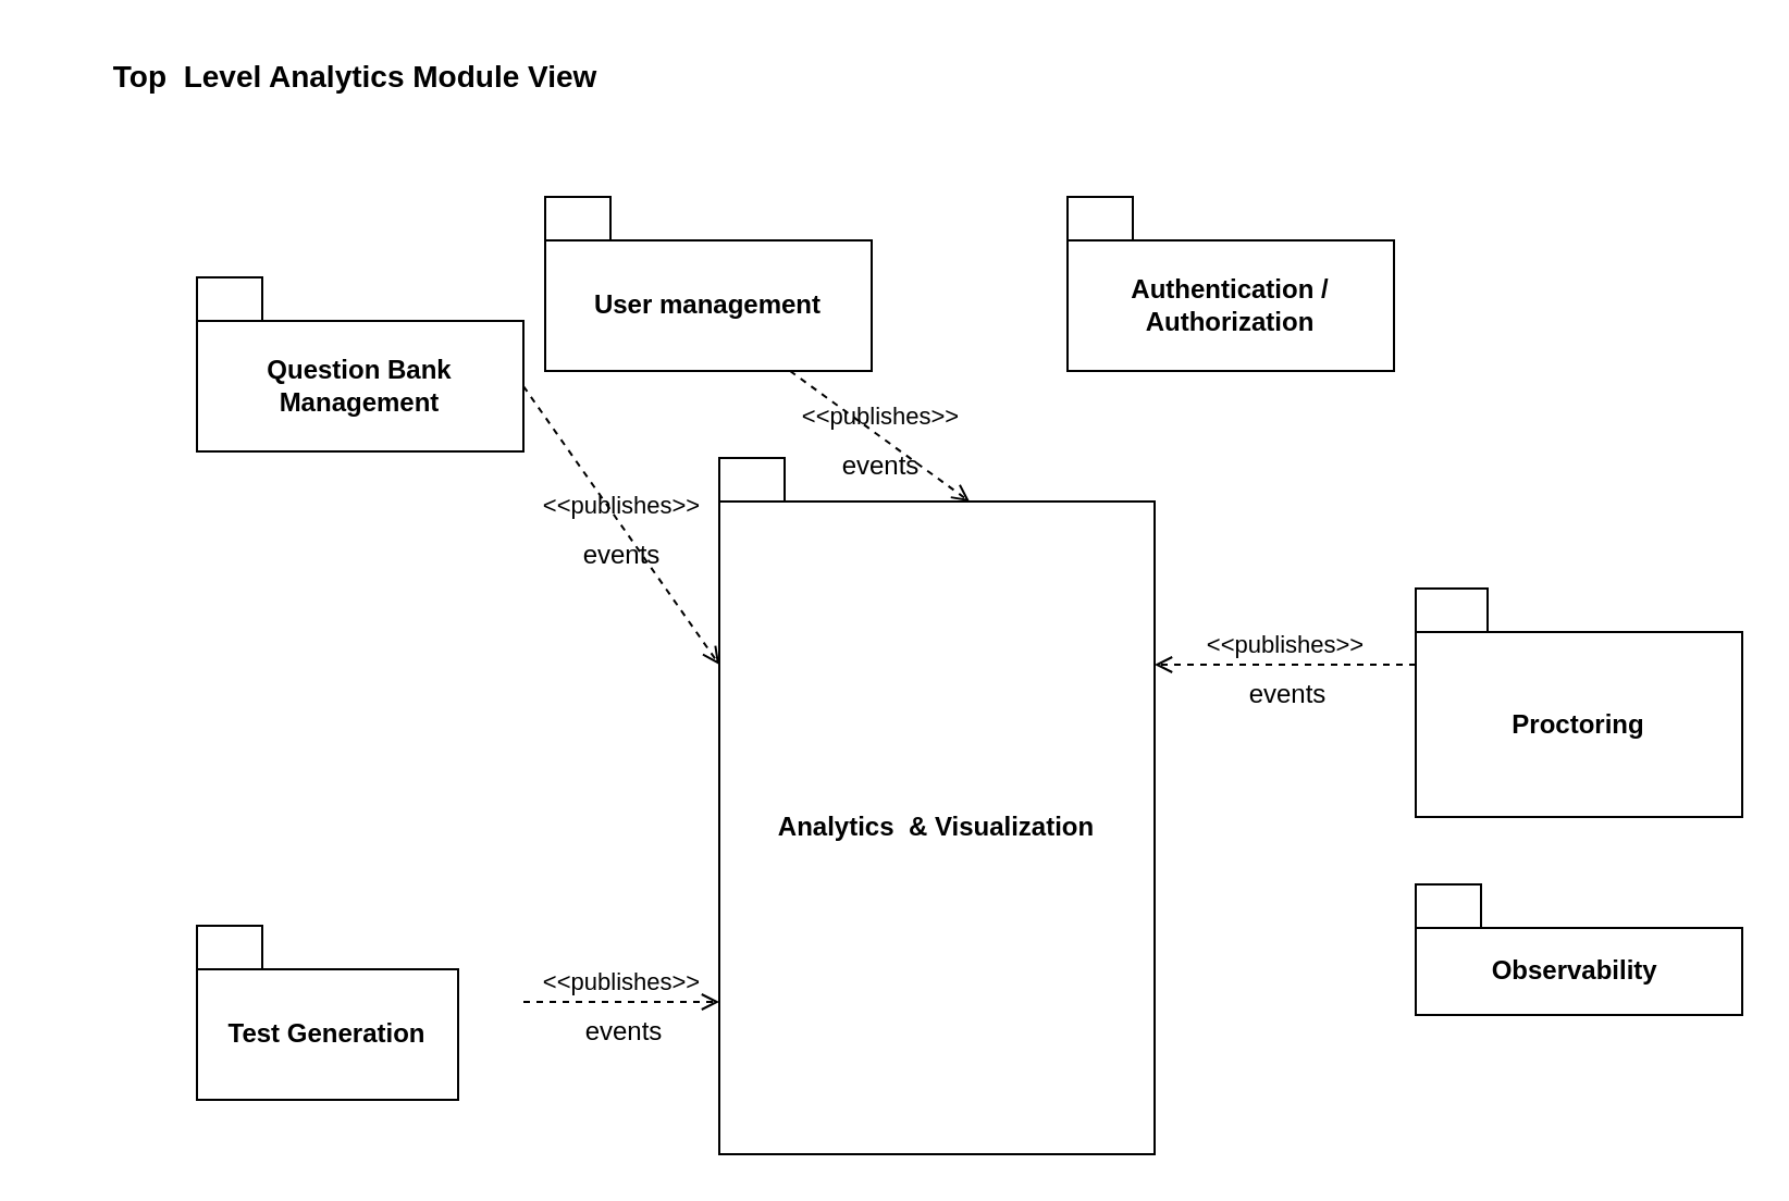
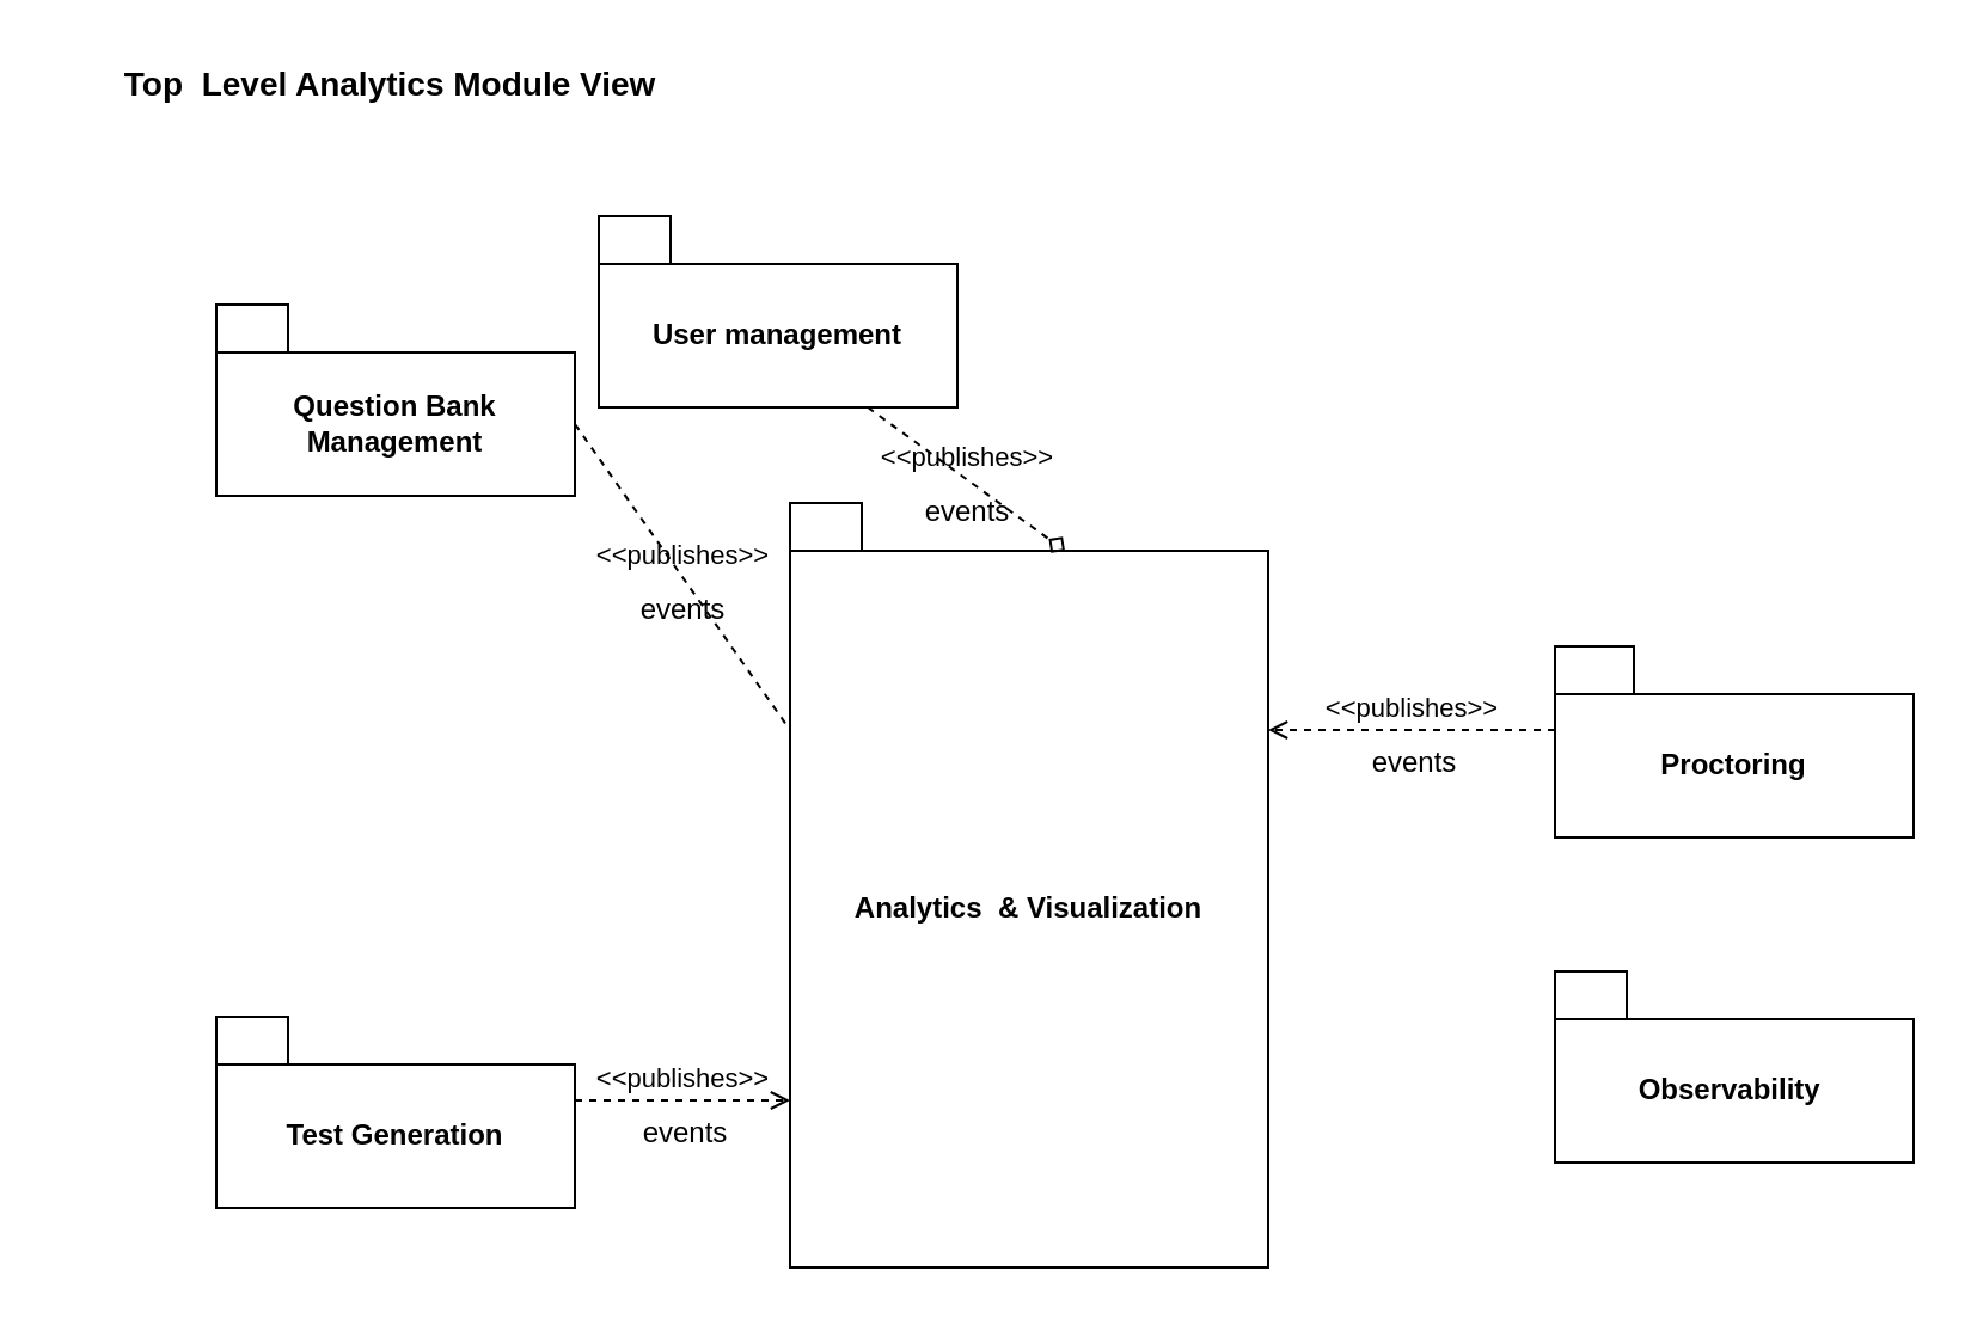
  <mxCell id="0" />
  <mxCell id="1" parent="0" />
- <mxCell id="2" value="Proctoring" style="shape=folder;fontStyle=1;tabWidth=33;tabHeight=20;tabPosition=left;html=1;boundedLbl=1;whiteSpace=wrap;" vertex="1" parent="1"><mxGeometry x="650" y="270" width="150" height="105" as="geometry" /></mxCell>
+ <mxCell id="2" value="Proctoring" style="shape=folder;fontStyle=1;tabWidth=33;tabHeight=20;tabPosition=left;html=1;boundedLbl=1;whiteSpace=wrap;" vertex="1" parent="1"><mxGeometry x="650" y="270" width="150" height="80" as="geometry" /></mxCell>
  <mxCell id="3" value="Question Bank Management" style="shape=folder;fontStyle=1;tabWidth=30;tabHeight=20;tabPosition=left;html=1;boundedLbl=1;whiteSpace=wrap;" vertex="1" parent="1"><mxGeometry x="90" y="127" width="150" height="80" as="geometry" /></mxCell>
- <mxCell id="4" value="Test Generation" style="shape=folder;fontStyle=1;tabWidth=30;tabHeight=20;tabPosition=left;html=1;boundedLbl=1;whiteSpace=wrap;" vertex="1" parent="1"><mxGeometry x="90" y="425" width="120" height="80" as="geometry" /></mxCell>
- <mxCell id="5" value="Authentication /&lt;br&gt;Authorization" style="shape=folder;fontStyle=1;tabWidth=30;tabHeight=20;tabPosition=left;html=1;boundedLbl=1;whiteSpace=wrap;" vertex="1" parent="1"><mxGeometry x="490" y="90" width="150" height="80" as="geometry" /></mxCell>
+ <mxCell id="4" value="Test Generation" style="shape=folder;fontStyle=1;tabWidth=30;tabHeight=20;tabPosition=left;html=1;boundedLbl=1;whiteSpace=wrap;" vertex="1" parent="1"><mxGeometry x="90" y="425" width="150" height="80" as="geometry" /></mxCell>
  <mxCell id="6" value="User management" style="shape=folder;fontStyle=1;tabWidth=30;tabHeight=20;tabPosition=left;html=1;boundedLbl=1;whiteSpace=wrap;" vertex="1" parent="1"><mxGeometry x="250" y="90" width="150" height="80" as="geometry" /></mxCell>
  <mxCell id="7" value="Analytics&amp;nbsp; &amp;amp; Visualization" style="shape=folder;fontStyle=1;tabWidth=30;tabHeight=20;tabPosition=left;html=1;boundedLbl=1;whiteSpace=wrap;" vertex="1" parent="1"><mxGeometry x="330" y="210" width="200" height="320" as="geometry" /></mxCell>
- <mxCell id="8" value="Observability&amp;nbsp;" style="shape=folder;fontStyle=1;tabWidth=30;tabHeight=20;tabPosition=left;html=1;boundedLbl=1;whiteSpace=wrap;" vertex="1" parent="1"><mxGeometry x="650" y="406" width="150" height="60" as="geometry" /></mxCell>
- <mxCell id="9" value="&amp;lt;&amp;lt;publishes&amp;gt;&amp;gt;" style="endArrow=open;html=1;rounded=0;align=center;verticalAlign=bottom;dashed=1;endFill=0;labelBackgroundColor=none;exitX=0;exitY=0;exitDx=150;exitDy=50;exitPerimeter=0;entryX=0;entryY=0;entryDx=0;entryDy=95;entryPerimeter=0;" edge="1" parent="1" source="3" target="7"><mxGeometry relative="1" as="geometry"><mxPoint x="240" y="300" as="sourcePoint" /><mxPoint x="330" y="300" as="targetPoint" /></mxGeometry></mxCell>
+ <mxCell id="8" value="Observability&amp;nbsp;" style="shape=folder;fontStyle=1;tabWidth=30;tabHeight=20;tabPosition=left;html=1;boundedLbl=1;whiteSpace=wrap;" vertex="1" parent="1"><mxGeometry x="650" y="406" width="150" height="80" as="geometry" /></mxCell>
+ <mxCell id="9" value="&amp;lt;&amp;lt;publishes&amp;gt;&amp;gt;" style="endArrow=none;html=1;rounded=0;align=center;verticalAlign=bottom;dashed=1;endFill=0;labelBackgroundColor=none;exitX=0;exitY=0;exitDx=150;exitDy=50;exitPerimeter=0;entryX=0;entryY=0;entryDx=0;entryDy=95;entryPerimeter=0;" edge="1" parent="1" source="3" target="7"><mxGeometry relative="1" as="geometry"><mxPoint x="240" y="300" as="sourcePoint" /><mxPoint x="330" y="300" as="targetPoint" /></mxGeometry></mxCell>
  <mxCell id="10" value="events" style="resizable=0;html=1;align=center;verticalAlign=top;labelBackgroundColor=none;" connectable="0" vertex="1" parent="9"><mxGeometry relative="1" as="geometry" /></mxCell>
  <mxCell id="11" value="&amp;lt;&amp;lt;publishes&amp;gt;&amp;gt;" style="endArrow=open;html=1;rounded=0;align=center;verticalAlign=bottom;dashed=1;endFill=0;labelBackgroundColor=none;exitX=0;exitY=0;exitDx=150;exitDy=35;exitPerimeter=0;" edge="1" parent="1" source="4"><mxGeometry relative="1" as="geometry"><mxPoint x="240" y="500" as="sourcePoint" /><mxPoint x="330" y="460" as="targetPoint" /></mxGeometry></mxCell>
  <mxCell id="12" value="events" style="resizable=0;html=1;align=center;verticalAlign=top;labelBackgroundColor=none;" connectable="0" vertex="1" parent="11"><mxGeometry relative="1" as="geometry" /></mxCell>
  <mxCell id="13" value="&amp;lt;&amp;lt;publishes&amp;gt;&amp;gt;" style="endArrow=open;html=1;rounded=0;align=center;verticalAlign=bottom;dashed=1;endFill=0;labelBackgroundColor=none;entryX=0;entryY=0;entryDx=200;entryDy=95;entryPerimeter=0;exitX=0;exitY=0;exitDx=0;exitDy=35;exitPerimeter=0;" edge="1" parent="1" source="2" target="7"><mxGeometry relative="1" as="geometry"><mxPoint x="780" y="270" as="sourcePoint" /><mxPoint x="750" y="250" as="targetPoint" /></mxGeometry></mxCell>
  <mxCell id="14" value="events" style="resizable=0;html=1;align=center;verticalAlign=top;labelBackgroundColor=none;" connectable="0" vertex="1" parent="13"><mxGeometry relative="1" as="geometry" /></mxCell>
- <mxCell id="15" value="&amp;lt;&amp;lt;publishes&amp;gt;&amp;gt;" style="endArrow=open;html=1;rounded=0;align=center;verticalAlign=bottom;dashed=1;endFill=0;labelBackgroundColor=none;exitX=0.75;exitY=1;exitDx=0;exitDy=0;exitPerimeter=0;entryX=0;entryY=0;entryDx=115;entryDy=20;entryPerimeter=0;" edge="1" parent="1" source="6" target="7"><mxGeometry relative="1" as="geometry"><mxPoint x="320" y="72" as="sourcePoint" /><mxPoint x="410" y="70" as="targetPoint" /></mxGeometry></mxCell>
+ <mxCell id="15" value="&amp;lt;&amp;lt;publishes&amp;gt;&amp;gt;" style="endArrow=diamond;html=1;rounded=0;align=center;verticalAlign=bottom;dashed=1;endFill=0;labelBackgroundColor=none;exitX=0.75;exitY=1;exitDx=0;exitDy=0;exitPerimeter=0;entryX=0;entryY=0;entryDx=115;entryDy=20;entryPerimeter=0;" edge="1" parent="1" source="6" target="7"><mxGeometry relative="1" as="geometry"><mxPoint x="320" y="72" as="sourcePoint" /><mxPoint x="410" y="70" as="targetPoint" /></mxGeometry></mxCell>
  <mxCell id="16" value="events" style="resizable=0;html=1;align=center;verticalAlign=top;labelBackgroundColor=none;" connectable="0" vertex="1" parent="15"><mxGeometry relative="1" as="geometry" /></mxCell>
  <mxCell id="17" value="&lt;font style=&quot;font-size: 14px;&quot;&gt;Top&amp;nbsp; Level Analytics Module View&amp;nbsp;&lt;/font&gt;" style="text;html=1;strokeColor=none;fillColor=none;align=center;verticalAlign=middle;whiteSpace=wrap;rounded=0;fontStyle=1" vertex="1" parent="1"><mxGeometry x="20" y="20" width="290" height="30" as="geometry" /></mxCell>
